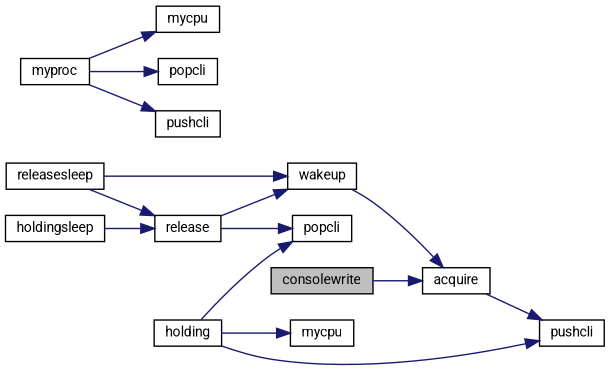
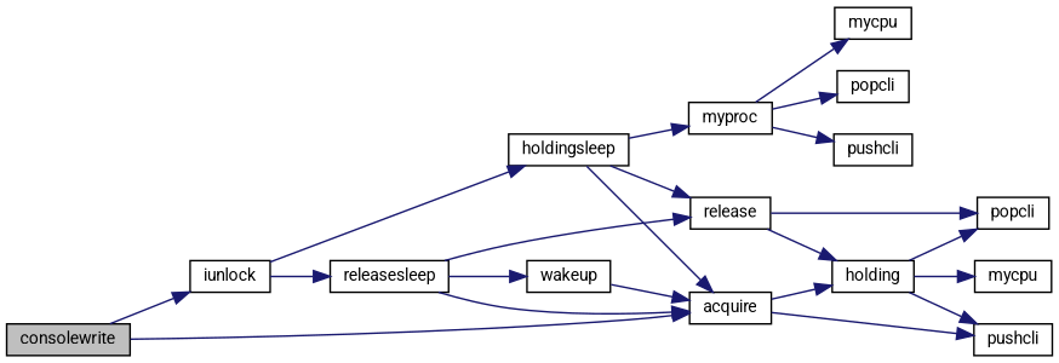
  digraph {
    fontname=Roboto
    rankdir=LR
    node [color=black fillcolor=white fontname=Roboto fontsize=10 shape=record style=filled]
    edge [color=midnightblue fontname=Roboto fontsize=10 labelfontname=Helvetica labelfontsize=10 style=solid]
    n1 [fillcolor=grey75 fontcolor=black height=0.2 label=consolewrite width=0.4]
    n2 [height=0.2 label=acquire width=0.4]
+   n3 [height=0.2 label=iunlock width=0.4]
    n4 [height=0.2 label=holding width=0.4]
    n5 [height=0.2 label=pushcli width=0.4]
    n6 [height=0.2 label=holdingsleep width=0.4]
    n7 [height=0.2 label=releasesleep width=0.4]
    n8 [height=0.2 label=mycpu width=0.4]
    n9 [height=0.2 label=popcli width=0.4]
    n10 [height=0.2 label=myproc width=0.4]
    n11 [height=0.2 label=release width=0.4]
    n12 [height=0.2 label=wakeup width=0.4]
    n13 [height=0.2 label=mycpu width=0.4]
    n14 [height=0.2 label=popcli width=0.4]
    n15 [height=0.2 label=pushcli width=0.4]
    n1 -> n2
+   n1 -> n3
+   n2 -> n4
    n2 -> n5
+   n3 -> n6
+   n3 -> n7
    n4 -> n5
    n4 -> n8
    n4 -> n9
+   n6 -> n2
+   n6 -> n10
    n6 -> n11
+   n7 -> n2
    n7 -> n11
    n7 -> n12
    n10 -> n13
    n10 -> n14
    n10 -> n15
-   n11 -> n12
+   n11 -> n4
    n11 -> n9
    n12 -> n2
  }
